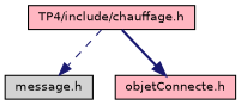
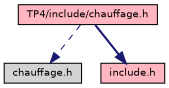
  digraph {
    node [color=black fillcolor=lightpink fontname=Helvetica fontsize=10 shape=record style=filled]
    edge [color=midnightblue fontname=Helvetica fontsize=10 labelfontname=Helvetica labelfontsize=10]
    n1 [fontcolor=black height=0.2 label="TP4/include/chauffage.h" width=0.4]
-   n2 [fillcolor=lightgrey height=0.2 label="message.h" width=0.4]
-   n3 [height=0.2 label="objetConnecte.h" width=0.4]
+   n2 [fillcolor=lightgrey height=0.2 label="chauffage.h" width=0.4]
+   n3 [height=0.2 label="include.h" width=0.4]
    n1 -> n2 [style=dashed]
    n1 -> n3 [style=bold]
  }
